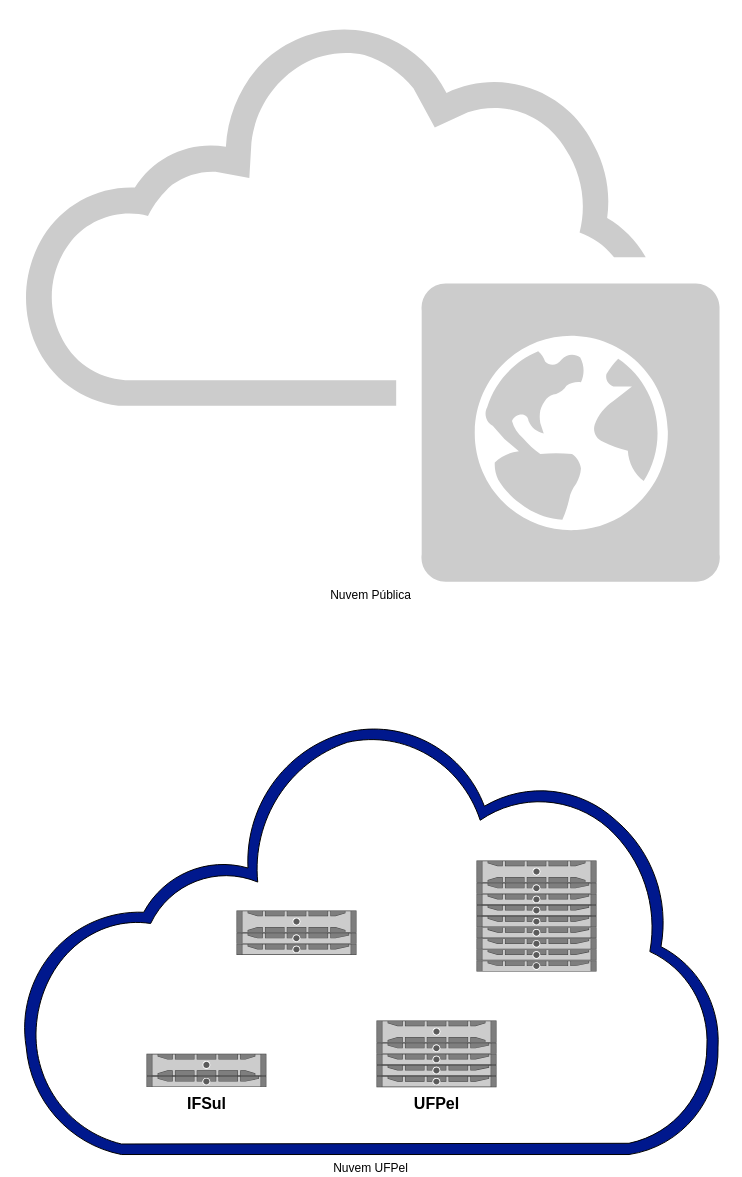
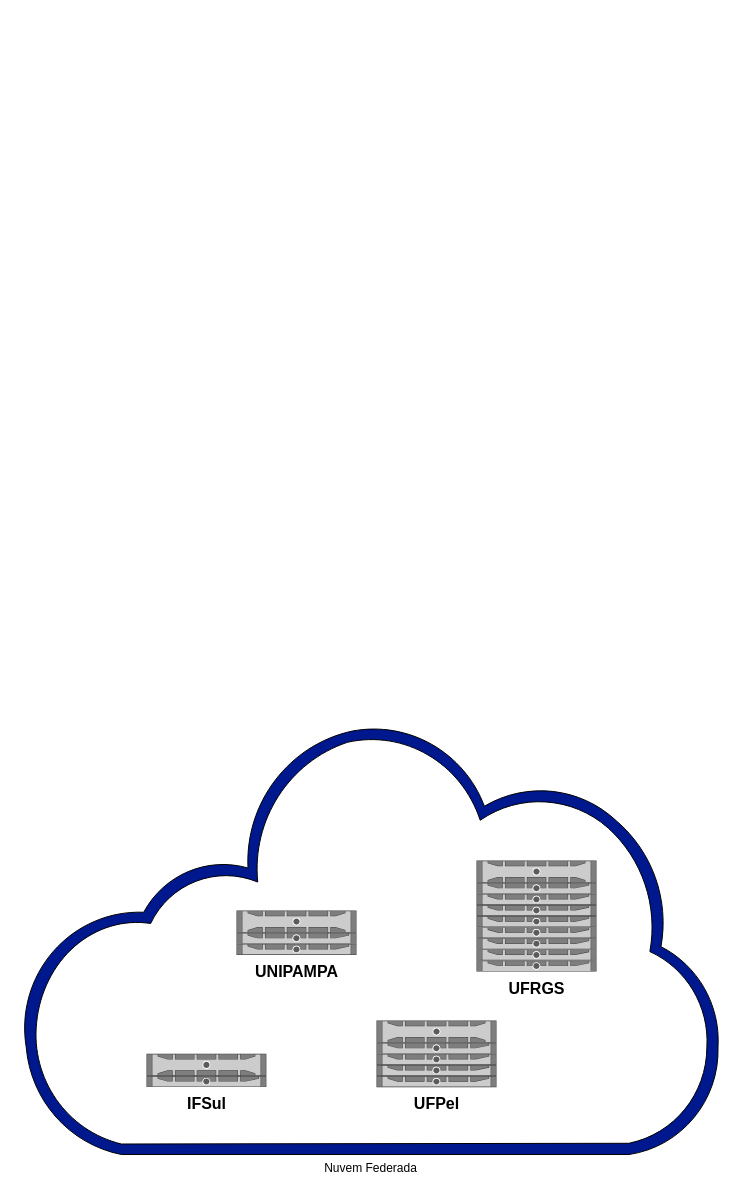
  <mxCell id="0" />
  <mxCell id="1" parent="0" />
- <mxCell id="2" value="Nuvem UFPel" style="sketch=0;aspect=fixed;pointerEvents=1;shadow=0;dashed=0;html=1;strokeColor=default;labelPosition=center;verticalLabelPosition=bottom;verticalAlign=top;align=center;fillColor=#00188D;shape=mxgraph.mscae.enterprise.internet_hollow" parent="1" vertex="1"><mxGeometry x="20" y="720.03" width="700" height="434" as="geometry" /></mxCell>
- <mxCell id="3" value="Nuvem Pública" style="sketch=0;pointerEvents=1;shadow=0;dashed=0;html=1;strokeColor=none;fillColor=#CCCCCC;labelPosition=center;verticalLabelPosition=bottom;outlineConnect=0;verticalAlign=top;align=center;shape=mxgraph.office.clouds.public_cloud;aspect=fixed;comic=0;fillStyle=auto;" vertex="1" parent="1"><mxGeometry x="20" width="700" height="561.39" as="geometry" y="20" /></mxCell>
+ <mxCell id="2" value="Nuvem Federada" style="sketch=0;aspect=fixed;pointerEvents=1;shadow=0;dashed=0;html=1;strokeColor=default;labelPosition=center;verticalLabelPosition=bottom;verticalAlign=top;align=center;fillColor=#00188D;shape=mxgraph.mscae.enterprise.internet_hollow" parent="1" vertex="1"><mxGeometry x="20" y="720.03" width="700" height="434" as="geometry" /></mxCell>
  <mxCell id="4" value="" style="group;aspect=fixed;" vertex="1" connectable="0" parent="1"><mxGeometry x="476" y="860" width="120" height="140.74" as="geometry" /></mxCell>
  <mxCell id="5" value="" style="group;aspect=fixed;" vertex="1" connectable="0" parent="4"><mxGeometry width="119.999" height="111.111" as="geometry" /></mxCell>
  <mxCell id="6" value="" style="group;aspect=fixed;" vertex="1" connectable="0" parent="5"><mxGeometry y="22.222" width="119.999" height="88.888" as="geometry" /></mxCell>
  <mxCell id="7" value="" style="strokeColor=#666666;html=1;labelPosition=right;align=left;spacingLeft=15;shadow=0;dashed=0;outlineConnect=0;shape=mxgraph.rack.dell.dell_poweredge_1u;comic=0;sketch=0;fillStyle=auto;fillColor=#CCCCCC;gradientColor=none;aspect=fixed;" vertex="1" parent="6"><mxGeometry y="77.777" width="119.999" height="11.111" as="geometry" /></mxCell>
  <mxCell id="8" value="" style="strokeColor=#666666;html=1;labelPosition=right;align=left;spacingLeft=15;shadow=0;dashed=0;outlineConnect=0;shape=mxgraph.rack.dell.dell_poweredge_1u;comic=0;sketch=0;fillStyle=auto;fillColor=#CCCCCC;gradientColor=none;aspect=fixed;" vertex="1" parent="6"><mxGeometry y="66.666" width="119.999" height="11.111" as="geometry" /></mxCell>
  <mxCell id="9" value="" style="strokeColor=#666666;html=1;labelPosition=right;align=left;spacingLeft=15;shadow=0;dashed=0;outlineConnect=0;shape=mxgraph.rack.dell.dell_poweredge_1u;comic=0;sketch=0;fillStyle=auto;fillColor=#CCCCCC;gradientColor=none;aspect=fixed;" vertex="1" parent="6"><mxGeometry y="55.555" width="119.999" height="11.111" as="geometry" /></mxCell>
  <mxCell id="10" value="" style="strokeColor=#666666;html=1;labelPosition=right;align=left;spacingLeft=15;shadow=0;dashed=0;outlineConnect=0;shape=mxgraph.rack.dell.dell_poweredge_1u;comic=0;sketch=0;fillStyle=auto;fillColor=#CCCCCC;gradientColor=none;aspect=fixed;" vertex="1" parent="6"><mxGeometry y="44.444" width="119.999" height="11.111" as="geometry" /></mxCell>
  <mxCell id="11" value="" style="strokeColor=#666666;html=1;labelPosition=right;align=left;spacingLeft=15;shadow=0;dashed=0;outlineConnect=0;shape=mxgraph.rack.dell.dell_poweredge_1u;comic=0;sketch=0;fillStyle=auto;fillColor=#CCCCCC;gradientColor=none;aspect=fixed;" vertex="1" parent="6"><mxGeometry y="33.333" width="119.999" height="11.111" as="geometry" /></mxCell>
  <mxCell id="12" value="" style="strokeColor=#666666;html=1;labelPosition=right;align=left;spacingLeft=15;shadow=0;dashed=0;outlineConnect=0;shape=mxgraph.rack.dell.dell_poweredge_1u;comic=0;sketch=0;fillStyle=auto;fillColor=#CCCCCC;gradientColor=none;aspect=fixed;" vertex="1" parent="6"><mxGeometry y="22.222" width="119.999" height="11.111" as="geometry" /></mxCell>
  <mxCell id="13" value="" style="strokeColor=#666666;html=1;labelPosition=right;align=left;spacingLeft=15;shadow=0;dashed=0;outlineConnect=0;shape=mxgraph.rack.dell.dell_poweredge_1u;comic=0;sketch=0;fillStyle=auto;fillColor=#CCCCCC;gradientColor=none;aspect=fixed;" vertex="1" parent="6"><mxGeometry y="11.111" width="119.999" height="11.111" as="geometry" /></mxCell>
  <mxCell id="14" value="" style="strokeColor=#666666;html=1;labelPosition=right;align=left;spacingLeft=15;shadow=0;dashed=0;outlineConnect=0;shape=mxgraph.rack.dell.dell_poweredge_1u;comic=0;sketch=0;fillStyle=auto;fillColor=#CCCCCC;gradientColor=none;aspect=fixed;" vertex="1" parent="6"><mxGeometry width="119.999" height="11.111" as="geometry" /></mxCell>
  <mxCell id="15" value="" style="strokeColor=#666666;html=1;labelPosition=right;align=left;spacingLeft=15;shadow=0;dashed=0;outlineConnect=0;shape=mxgraph.rack.dell.poweredge_r730;comic=0;sketch=0;fillStyle=auto;fillColor=#CCCCCC;gradientColor=none;aspect=fixed;" vertex="1" parent="5"><mxGeometry width="119.999" height="22.222" as="geometry" /></mxCell>
+ <mxCell id="16" value="&lt;font style=&quot;font-size: 16px&quot;&gt;UFRGS&lt;/font&gt;" style="text;strokeColor=none;fillColor=none;html=1;fontSize=24;fontStyle=1;verticalAlign=middle;align=center;shadow=0;comic=0;sketch=0;fillStyle=auto;" vertex="1" parent="4"><mxGeometry x="22.963" y="111.111" width="74.074" height="29.629" as="geometry" /></mxCell>
  <mxCell id="17" value="" style="group;aspect=fixed;" vertex="1" connectable="0" parent="1"><mxGeometry x="376" y="1020" width="120" height="96.3" as="geometry" /></mxCell>
  <mxCell id="18" value="" style="group;aspect=fixed;" vertex="1" connectable="0" parent="17"><mxGeometry width="120" height="66.667" as="geometry" /></mxCell>
  <mxCell id="19" value="" style="group;aspect=fixed;" vertex="1" connectable="0" parent="18"><mxGeometry y="22.222" width="120.0" height="44.444" as="geometry" /></mxCell>
  <mxCell id="20" value="" style="strokeColor=#666666;html=1;labelPosition=right;align=left;spacingLeft=15;shadow=0;dashed=0;outlineConnect=0;shape=mxgraph.rack.dell.dell_poweredge_1u;comic=0;sketch=0;fillStyle=auto;fillColor=#CCCCCC;gradientColor=none;" vertex="1" parent="19"><mxGeometry y="33.333" width="120.0" height="11.111" as="geometry" /></mxCell>
  <mxCell id="21" value="" style="strokeColor=#666666;html=1;labelPosition=right;align=left;spacingLeft=15;shadow=0;dashed=0;outlineConnect=0;shape=mxgraph.rack.dell.dell_poweredge_1u;comic=0;sketch=0;fillStyle=auto;fillColor=#CCCCCC;gradientColor=none;" vertex="1" parent="19"><mxGeometry y="22.222" width="120.0" height="11.111" as="geometry" /></mxCell>
  <mxCell id="22" value="" style="strokeColor=#666666;html=1;labelPosition=right;align=left;spacingLeft=15;shadow=0;dashed=0;outlineConnect=0;shape=mxgraph.rack.dell.dell_poweredge_1u;comic=0;sketch=0;fillStyle=auto;fillColor=#CCCCCC;gradientColor=none;" vertex="1" parent="19"><mxGeometry y="11.111" width="120.0" height="11.111" as="geometry" /></mxCell>
  <mxCell id="23" value="" style="strokeColor=#666666;html=1;labelPosition=right;align=left;spacingLeft=15;shadow=0;dashed=0;outlineConnect=0;shape=mxgraph.rack.dell.dell_poweredge_1u;comic=0;sketch=0;fillStyle=auto;fillColor=#CCCCCC;gradientColor=none;" vertex="1" parent="19"><mxGeometry width="120.0" height="11.111" as="geometry" /></mxCell>
  <mxCell id="24" value="" style="strokeColor=#666666;html=1;labelPosition=right;align=left;spacingLeft=15;shadow=0;dashed=0;outlineConnect=0;shape=mxgraph.rack.dell.poweredge_r730;comic=0;sketch=0;fillStyle=auto;fillColor=#CCCCCC;gradientColor=none;" vertex="1" parent="18"><mxGeometry width="120" height="22.222" as="geometry" /></mxCell>
  <mxCell id="25" value="&lt;font style=&quot;font-size: 16px&quot;&gt;UFPel&lt;/font&gt;" style="text;strokeColor=none;fillColor=none;html=1;fontSize=24;fontStyle=1;verticalAlign=middle;align=center;shadow=0;comic=0;sketch=0;fillStyle=auto;" vertex="1" parent="17"><mxGeometry x="22.963" y="66.669" width="74.074" height="29.631" as="geometry" /></mxCell>
  <mxCell id="26" value="" style="group;aspect=fixed;" vertex="1" connectable="0" parent="1"><mxGeometry x="236" y="910" width="120" height="74.07" as="geometry" /></mxCell>
  <mxCell id="27" value="" style="group;aspect=fixed;" vertex="1" connectable="0" parent="26"><mxGeometry width="119.993" height="44.442" as="geometry" /></mxCell>
  <mxCell id="28" value="" style="group;aspect=fixed;" vertex="1" connectable="0" parent="27"><mxGeometry y="22.221" width="119.993" height="22.221" as="geometry" /></mxCell>
  <mxCell id="29" value="" style="strokeColor=#666666;html=1;labelPosition=right;align=left;spacingLeft=15;shadow=0;dashed=0;outlineConnect=0;shape=mxgraph.rack.dell.dell_poweredge_1u;comic=0;sketch=0;fillStyle=auto;fillColor=#CCCCCC;gradientColor=none;" vertex="1" parent="28"><mxGeometry width="119.993" height="11.11" as="geometry" /></mxCell>
  <mxCell id="30" value="" style="strokeColor=#666666;html=1;labelPosition=right;align=left;spacingLeft=15;shadow=0;dashed=0;outlineConnect=0;shape=mxgraph.rack.dell.dell_poweredge_1u;comic=0;sketch=0;fillStyle=auto;fillColor=#CCCCCC;gradientColor=none;" vertex="1" parent="28"><mxGeometry y="11.11" width="119.993" height="11.11" as="geometry" /></mxCell>
  <mxCell id="31" value="" style="strokeColor=#666666;html=1;labelPosition=right;align=left;spacingLeft=15;shadow=0;dashed=0;outlineConnect=0;shape=mxgraph.rack.dell.poweredge_r730;comic=0;sketch=0;fillStyle=auto;fillColor=#CCCCCC;gradientColor=none;" vertex="1" parent="27"><mxGeometry width="119.993" height="22.221" as="geometry" /></mxCell>
+ <mxCell id="32" value="&lt;font style=&quot;font-size: 16px&quot;&gt;UNIPAMPA&lt;/font&gt;" style="text;strokeColor=none;fillColor=none;html=1;fontSize=24;fontStyle=1;verticalAlign=middle;align=center;shadow=0;comic=0;sketch=0;fillStyle=auto;" vertex="1" parent="26"><mxGeometry x="22.963" y="44.442" width="74.074" height="29.628" as="geometry" /></mxCell>
  <mxCell id="33" value="" style="group;aspect=fixed;" vertex="1" connectable="0" parent="1"><mxGeometry x="146" y="1053.3" width="120" height="63" as="geometry" /></mxCell>
  <mxCell id="34" value="" style="group;aspect=fixed;" vertex="1" connectable="0" parent="33"><mxGeometry width="119.865" height="33.296" as="geometry" /></mxCell>
  <mxCell id="35" value="" style="strokeColor=#666666;html=1;labelPosition=right;align=left;spacingLeft=15;shadow=0;dashed=0;outlineConnect=0;shape=mxgraph.rack.dell.dell_poweredge_1u;comic=0;sketch=0;fillStyle=auto;fillColor=#CCCCCC;gradientColor=none;aspect=fixed;" vertex="1" parent="34"><mxGeometry y="22.197" width="119.865" height="11.099" as="geometry" /></mxCell>
  <mxCell id="36" value="" style="strokeColor=#666666;html=1;labelPosition=right;align=left;spacingLeft=15;shadow=0;dashed=0;outlineConnect=0;shape=mxgraph.rack.dell.poweredge_r730;comic=0;sketch=0;fillStyle=auto;fillColor=#CCCCCC;gradientColor=none;" vertex="1" parent="34"><mxGeometry width="119.865" height="22.197" as="geometry" /></mxCell>
  <mxCell id="37" value="&lt;font style=&quot;font-size: 16px&quot;&gt;IFSul&lt;/font&gt;" style="text;strokeColor=none;fillColor=none;html=1;fontSize=24;fontStyle=1;verticalAlign=middle;align=center;shadow=0;comic=0;sketch=0;fillStyle=auto;" vertex="1" parent="33"><mxGeometry x="22.963" y="33.353" width="74.074" height="29.647" as="geometry" /></mxCell>
